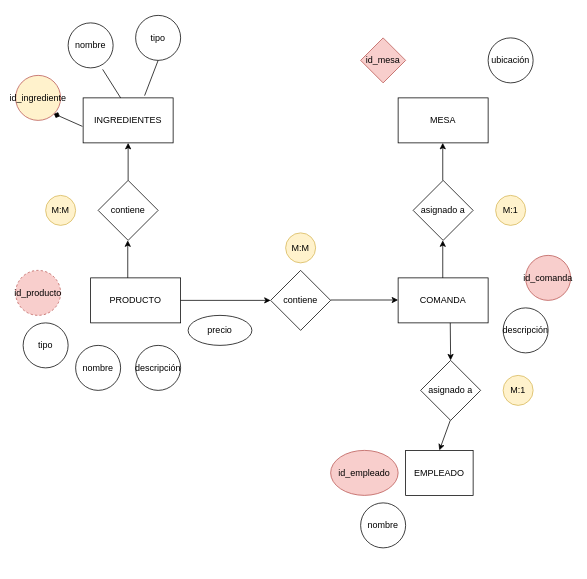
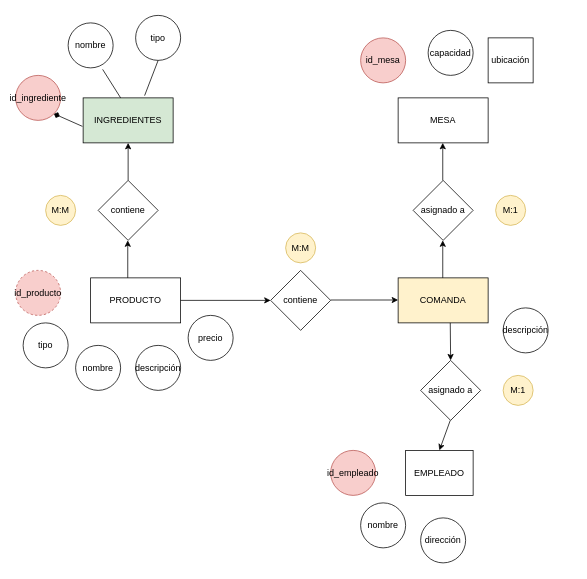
  <mxCell id="0" />
  <mxCell id="1" parent="0" />
- <mxCell id="2" value="INGREDIENTES" style="rounded=0;whiteSpace=wrap;html=1;" parent="1" vertex="1"><mxGeometry x="110" y="130" width="120" height="60" as="geometry" /></mxCell>
+ <mxCell id="2" value="INGREDIENTES" style="rounded=0;whiteSpace=wrap;html=1;fillColor=#d5e8d4;" parent="1" vertex="1"><mxGeometry x="110" y="130" width="120" height="60" as="geometry" /></mxCell>
  <mxCell id="3" value="PRODUCTO" style="rounded=0;whiteSpace=wrap;html=1;" parent="1" vertex="1"><mxGeometry x="120" y="370" width="120" height="60" as="geometry" /></mxCell>
  <mxCell id="4" value="EMPLEADO" style="rounded=0;whiteSpace=wrap;html=1;" parent="1" vertex="1"><mxGeometry x="540" y="600" width="90" height="60" as="geometry" /></mxCell>
  <mxCell id="5" value="MESA" style="rounded=0;whiteSpace=wrap;html=1;" parent="1" vertex="1"><mxGeometry x="530" y="130" width="120" height="60" as="geometry" /></mxCell>
- <mxCell id="6" value="COMANDA" style="rounded=0;whiteSpace=wrap;html=1;" parent="1" vertex="1"><mxGeometry x="530" y="370" width="120" height="60" as="geometry" /></mxCell>
+ <mxCell id="6" value="COMANDA" style="rounded=0;whiteSpace=wrap;html=1;fillColor=#fff2cc;" parent="1" vertex="1"><mxGeometry x="530" y="370" width="120" height="60" as="geometry" /></mxCell>
  <mxCell id="7" value="contiene" style="rhombus;whiteSpace=wrap;html=1;" parent="1" vertex="1"><mxGeometry x="130" y="240" width="80" height="80" as="geometry" /></mxCell>
  <mxCell id="8" value="contiene" style="rhombus;whiteSpace=wrap;html=1;" parent="1" vertex="1"><mxGeometry x="360" y="360" width="80" height="80" as="geometry" /></mxCell>
  <mxCell id="9" value="asignado a" style="rhombus;whiteSpace=wrap;html=1;" parent="1" vertex="1"><mxGeometry x="550" y="240" width="80" height="80" as="geometry" /></mxCell>
  <mxCell id="10" value="asignado a" style="rhombus;whiteSpace=wrap;html=1;" parent="1" vertex="1"><mxGeometry x="560" y="480" width="80" height="80" as="geometry" /></mxCell>
  <mxCell id="11" value="" style="endArrow=classic;html=1;rounded=0;entryX=0;entryY=0.5;entryDx=0;entryDy=0;" parent="1" target="8" edge="1"><mxGeometry width="50" height="50" relative="1" as="geometry"><mxPoint x="240" y="400" as="sourcePoint" /><mxPoint x="290" y="350" as="targetPoint" /></mxGeometry></mxCell>
  <mxCell id="12" style="edgeStyle=orthogonalEdgeStyle;rounded=0;orthogonalLoop=1;jettySize=auto;html=1;" parent="1" edge="1"><mxGeometry relative="1" as="geometry"><mxPoint x="589.5" y="370" as="sourcePoint" /><mxPoint x="589.5" y="320" as="targetPoint" /></mxGeometry></mxCell>
  <mxCell id="13" style="edgeStyle=orthogonalEdgeStyle;rounded=0;orthogonalLoop=1;jettySize=auto;html=1;" parent="1" edge="1"><mxGeometry relative="1" as="geometry"><mxPoint x="589.5" y="240" as="sourcePoint" /><mxPoint x="589.5" y="190" as="targetPoint" /></mxGeometry></mxCell>
  <mxCell id="14" value="" style="endArrow=classic;html=1;rounded=0;entryX=0.5;entryY=1;entryDx=0;entryDy=0;" parent="1" target="2" edge="1"><mxGeometry width="50" height="50" relative="1" as="geometry"><mxPoint x="170" y="240" as="sourcePoint" /><mxPoint x="220" y="190" as="targetPoint" /></mxGeometry></mxCell>
  <mxCell id="15" value="" style="endArrow=classic;html=1;rounded=0;entryX=0.5;entryY=1;entryDx=0;entryDy=0;" parent="1" edge="1"><mxGeometry width="50" height="50" relative="1" as="geometry"><mxPoint x="169.5" y="370" as="sourcePoint" /><mxPoint x="169.5" y="320" as="targetPoint" /></mxGeometry></mxCell>
  <mxCell id="16" value="M:1" style="ellipse;whiteSpace=wrap;html=1;aspect=fixed;fillColor=#fff2cc;strokeColor=#d6b656;" parent="1" vertex="1"><mxGeometry x="670" y="500" width="40" height="40" as="geometry" /></mxCell>
  <mxCell id="17" value="" style="endArrow=classic;html=1;rounded=0;entryX=0;entryY=0.492;entryDx=0;entryDy=0;entryPerimeter=0;" parent="1" target="6" edge="1"><mxGeometry width="50" height="50" relative="1" as="geometry"><mxPoint x="440" y="399.5" as="sourcePoint" /><mxPoint x="520" y="399.5" as="targetPoint" /></mxGeometry></mxCell>
  <mxCell id="18" value="" style="endArrow=classic;html=1;rounded=0;" parent="1" edge="1"><mxGeometry width="50" height="50" relative="1" as="geometry"><mxPoint x="599.5" y="430" as="sourcePoint" /><mxPoint x="600" y="480" as="targetPoint" /></mxGeometry></mxCell>
  <mxCell id="19" value="" style="endArrow=classic;html=1;rounded=0;entryX=0.5;entryY=0;entryDx=0;entryDy=0;" parent="1" target="4" edge="1"><mxGeometry width="50" height="50" relative="1" as="geometry"><mxPoint x="599.5" y="560" as="sourcePoint" /><mxPoint x="600" y="590" as="targetPoint" /></mxGeometry></mxCell>
  <mxCell id="20" value="M:1" style="ellipse;whiteSpace=wrap;html=1;aspect=fixed;fillColor=#fff2cc;strokeColor=#d6b656;" parent="1" vertex="1"><mxGeometry x="660" y="260" width="40" height="40" as="geometry" /></mxCell>
  <mxCell id="21" value="M:M" style="ellipse;whiteSpace=wrap;html=1;aspect=fixed;fillColor=#fff2cc;strokeColor=#d6b656;" parent="1" vertex="1"><mxGeometry x="380" y="310" width="40" height="40" as="geometry" /></mxCell>
  <mxCell id="22" value="M:M" style="ellipse;whiteSpace=wrap;html=1;aspect=fixed;fillColor=#fff2cc;strokeColor=#d6b656;" parent="1" vertex="1"><mxGeometry x="60" y="260" width="40" height="40" as="geometry" /></mxCell>
  <mxCell id="23" value="id_producto" style="ellipse;whiteSpace=wrap;html=1;aspect=fixed;fillColor=#f8cecc;strokeColor=#b85450;dashed=1;" parent="1" vertex="1"><mxGeometry x="20" y="360" width="60" height="60" as="geometry" /></mxCell>
  <mxCell id="24" value="tipo" style="ellipse;whiteSpace=wrap;html=1;aspect=fixed;" parent="1" vertex="1"><mxGeometry x="30" y="430" width="60" height="60" as="geometry" /></mxCell>
  <mxCell id="25" value="nombre" style="ellipse;whiteSpace=wrap;html=1;aspect=fixed;" parent="1" vertex="1"><mxGeometry x="100" y="460" width="60" height="60" as="geometry" /></mxCell>
  <mxCell id="26" value="descripción" style="ellipse;whiteSpace=wrap;html=1;aspect=fixed;" parent="1" vertex="1"><mxGeometry x="180" y="460" width="60" height="60" as="geometry" /></mxCell>
- <mxCell id="27" value="id_mesa" style="rhombus;whiteSpace=wrap;html=1;aspect=fixed;fillColor=#f8cecc;strokeColor=#b85450;" parent="1" vertex="1"><mxGeometry x="480" y="50" width="60" height="60" as="geometry" /></mxCell>
+ <mxCell id="27" value="id_mesa" style="ellipse;whiteSpace=wrap;html=1;aspect=fixed;fillColor=#f8cecc;strokeColor=#b85450;" parent="1" vertex="1"><mxGeometry x="480" y="50" width="60" height="60" as="geometry" /></mxCell>
  <mxCell id="28" value="tipo" style="ellipse;whiteSpace=wrap;html=1;aspect=fixed;" parent="1" vertex="1"><mxGeometry x="180" y="20" width="60" height="60" as="geometry" /></mxCell>
  <mxCell id="29" value="nombre" style="ellipse;whiteSpace=wrap;html=1;aspect=fixed;" parent="1" vertex="1"><mxGeometry x="90" y="30" width="60" height="60" as="geometry" /></mxCell>
- <mxCell id="30" value="id_ingrediente" style="ellipse;whiteSpace=wrap;html=1;aspect=fixed;fillColor=#fff2cc;strokeColor=#b85450;" parent="1" vertex="1"><mxGeometry x="20" y="100" width="60" height="60" as="geometry" /></mxCell>
- <mxCell id="32" value="id_empleado" style="ellipse;whiteSpace=wrap;html=1;aspect=fixed;fillColor=#f8cecc;strokeColor=#b85450;" parent="1" vertex="1"><mxGeometry x="440" y="600" width="90" height="60" as="geometry" /></mxCell>
+ <mxCell id="30" value="id_ingrediente" style="ellipse;whiteSpace=wrap;html=1;aspect=fixed;fillColor=#f8cecc;strokeColor=#b85450;" parent="1" vertex="1"><mxGeometry x="20" y="100" width="60" height="60" as="geometry" /></mxCell>
+ <mxCell id="31" value="capacidad" style="ellipse;whiteSpace=wrap;html=1;aspect=fixed;" parent="1" vertex="1"><mxGeometry x="570" y="40" width="60" height="60" as="geometry" /></mxCell>
+ <mxCell id="32" value="id_empleado" style="ellipse;whiteSpace=wrap;html=1;aspect=fixed;fillColor=#f8cecc;strokeColor=#b85450;" parent="1" vertex="1"><mxGeometry x="440" y="600" width="60" height="60" as="geometry" /></mxCell>
  <mxCell id="33" value="descripción" style="ellipse;whiteSpace=wrap;html=1;aspect=fixed;" parent="1" vertex="1"><mxGeometry x="670" y="410" width="60" height="60" as="geometry" /></mxCell>
- <mxCell id="34" value="id_comanda" style="ellipse;whiteSpace=wrap;html=1;aspect=fixed;fillColor=#f8cecc;strokeColor=#b85450;" parent="1" vertex="1"><mxGeometry x="700" y="340" width="60" height="60" as="geometry" /></mxCell>
  <mxCell id="35" value="nombre" style="ellipse;whiteSpace=wrap;html=1;aspect=fixed;" parent="1" vertex="1"><mxGeometry x="480" y="670" width="60" height="60" as="geometry" /></mxCell>
- <mxCell id="37" value="precio" style="ellipse;whiteSpace=wrap;html=1;aspect=fixed;" parent="1" vertex="1"><mxGeometry x="250" y="420" width="85" height="40" as="geometry" /></mxCell>
- <mxCell id="38" value="ubicación" style="ellipse;whiteSpace=wrap;html=1;aspect=fixed;" parent="1" vertex="1"><mxGeometry x="650" y="50" width="60" height="60" as="geometry" /></mxCell>
+ <mxCell id="36" value="dirección" style="ellipse;whiteSpace=wrap;html=1;aspect=fixed;" parent="1" vertex="1"><mxGeometry x="560" y="690" width="60" height="60" as="geometry" /></mxCell>
+ <mxCell id="37" value="precio" style="ellipse;whiteSpace=wrap;html=1;aspect=fixed;" parent="1" vertex="1"><mxGeometry x="250" y="420" width="60" height="60" as="geometry" /></mxCell>
+ <mxCell id="38" value="ubicación" style="whiteSpace=wrap;html=1;aspect=fixed;rounded=0;" parent="1" vertex="1"><mxGeometry x="650" y="50" width="60" height="60" as="geometry" /></mxCell>
  <mxCell id="39" value="" style="endArrow=none;html=1;rounded=0;exitX=0.767;exitY=1.033;exitDx=0;exitDy=0;exitPerimeter=0;" parent="1" source="29" edge="1"><mxGeometry relative="1" as="geometry"><mxPoint x="170" y="250" as="sourcePoint" /><mxPoint x="160" y="130" as="targetPoint" /></mxGeometry></mxCell>
  <mxCell id="40" value="" style="endArrow=diamond;html=1;rounded=0;entryX=1;entryY=1;entryDx=0;entryDy=0;exitX=-0.008;exitY=0.633;exitDx=0;exitDy=0;exitPerimeter=0;" parent="1" source="2" target="30" edge="1"><mxGeometry relative="1" as="geometry"><mxPoint x="170" y="250" as="sourcePoint" /><mxPoint x="330" y="250" as="targetPoint" /></mxGeometry></mxCell>
  <mxCell id="41" value="" style="endArrow=none;html=1;rounded=0;exitX=0.5;exitY=1;exitDx=0;exitDy=0;entryX=0.683;entryY=-0.05;entryDx=0;entryDy=0;entryPerimeter=0;" parent="1" source="28" target="2" edge="1"><mxGeometry relative="1" as="geometry"><mxPoint x="146" y="102" as="sourcePoint" /><mxPoint x="170" y="140" as="targetPoint" /></mxGeometry></mxCell>
